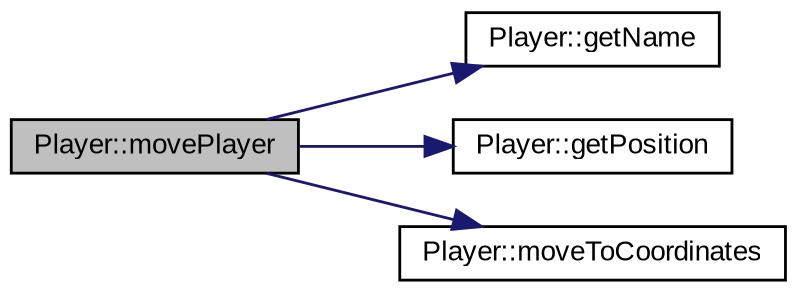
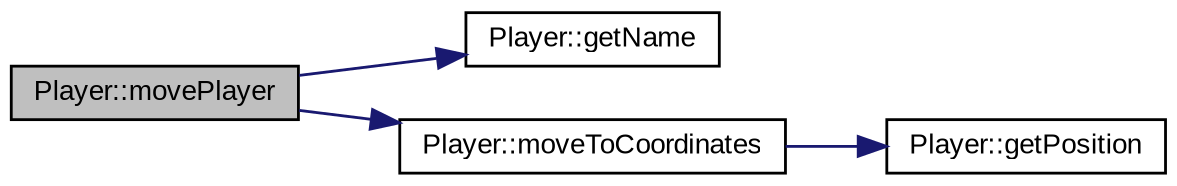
  digraph {
    fontname="Liberation Sans"
    rankdir=LR
    node [color=black fillcolor=white fontname="Liberation Sans" fontsize=10 shape=record style=filled]
    edge [color=midnightblue fontname="Liberation Sans" fontsize=10 labelfontname=Helvetica labelfontsize=10 style=solid]
    n1 [fillcolor=grey75 fontcolor=black height=0.2 label="Player::movePlayer" width=0.4]
    n2 [height=0.2 label="Player::getName" width=0.4]
    n3 [height=0.2 label="Player::getPosition" width=0.4]
    n4 [height=0.2 label="Player::moveToCoordinates" width=0.4]
    n1 -> n2
-   n1 -> n3
+   n4 -> n3
    n1 -> n4
  }
